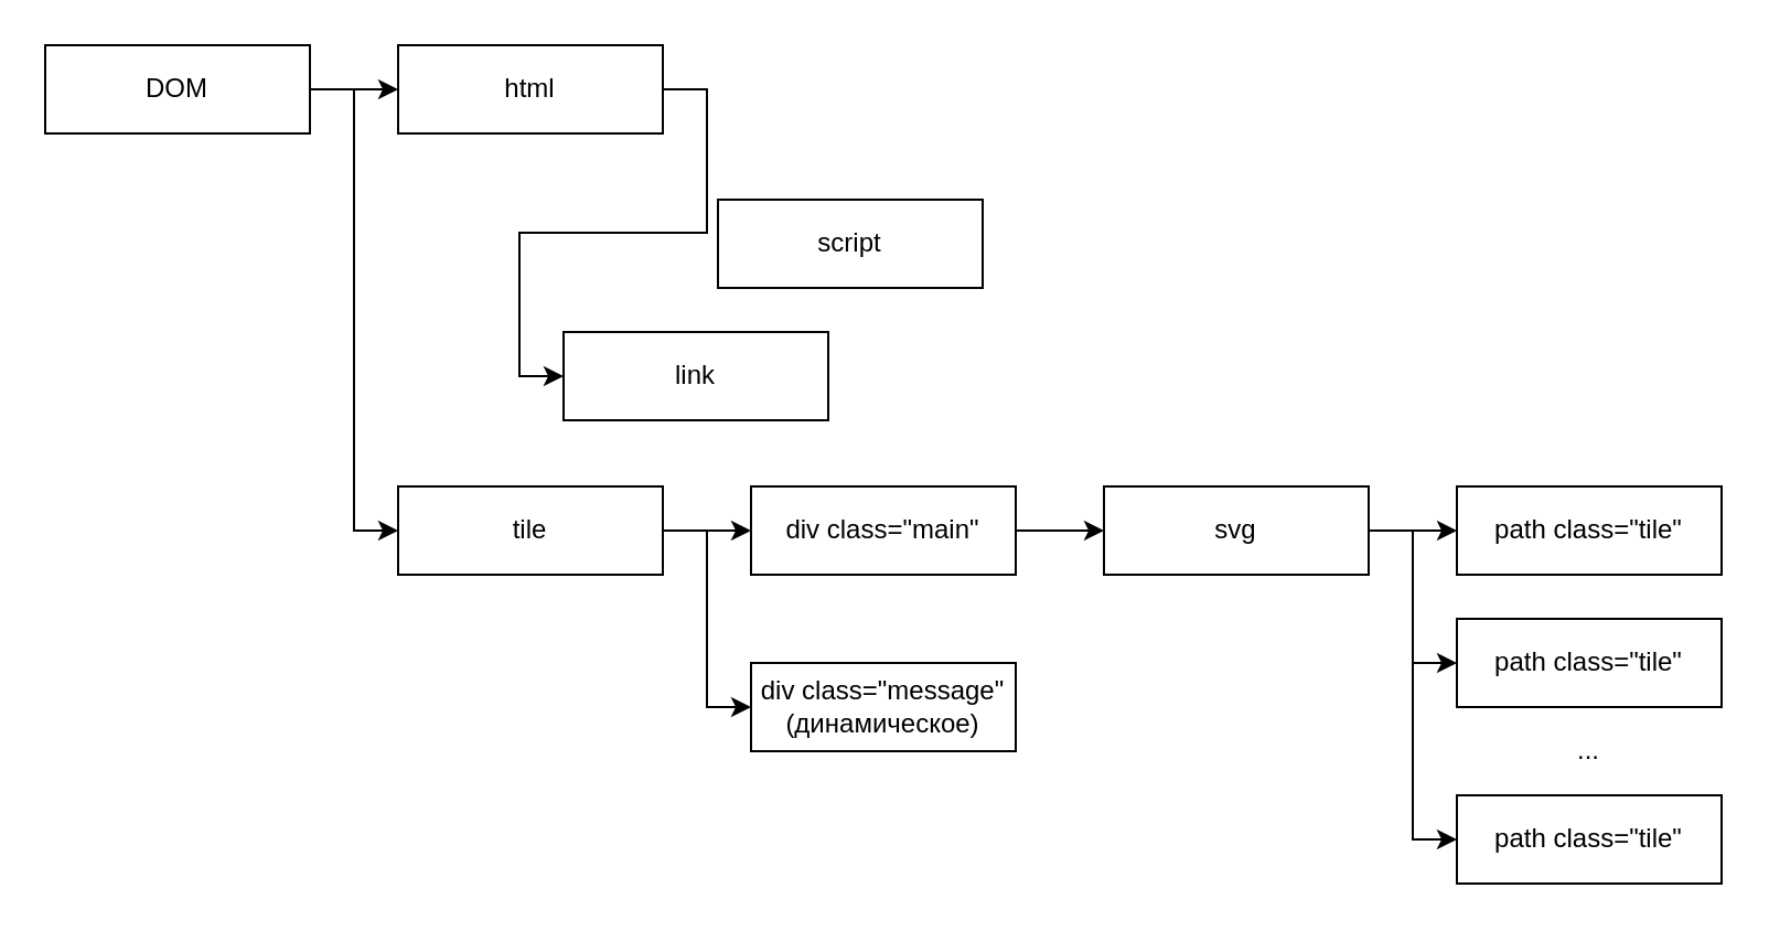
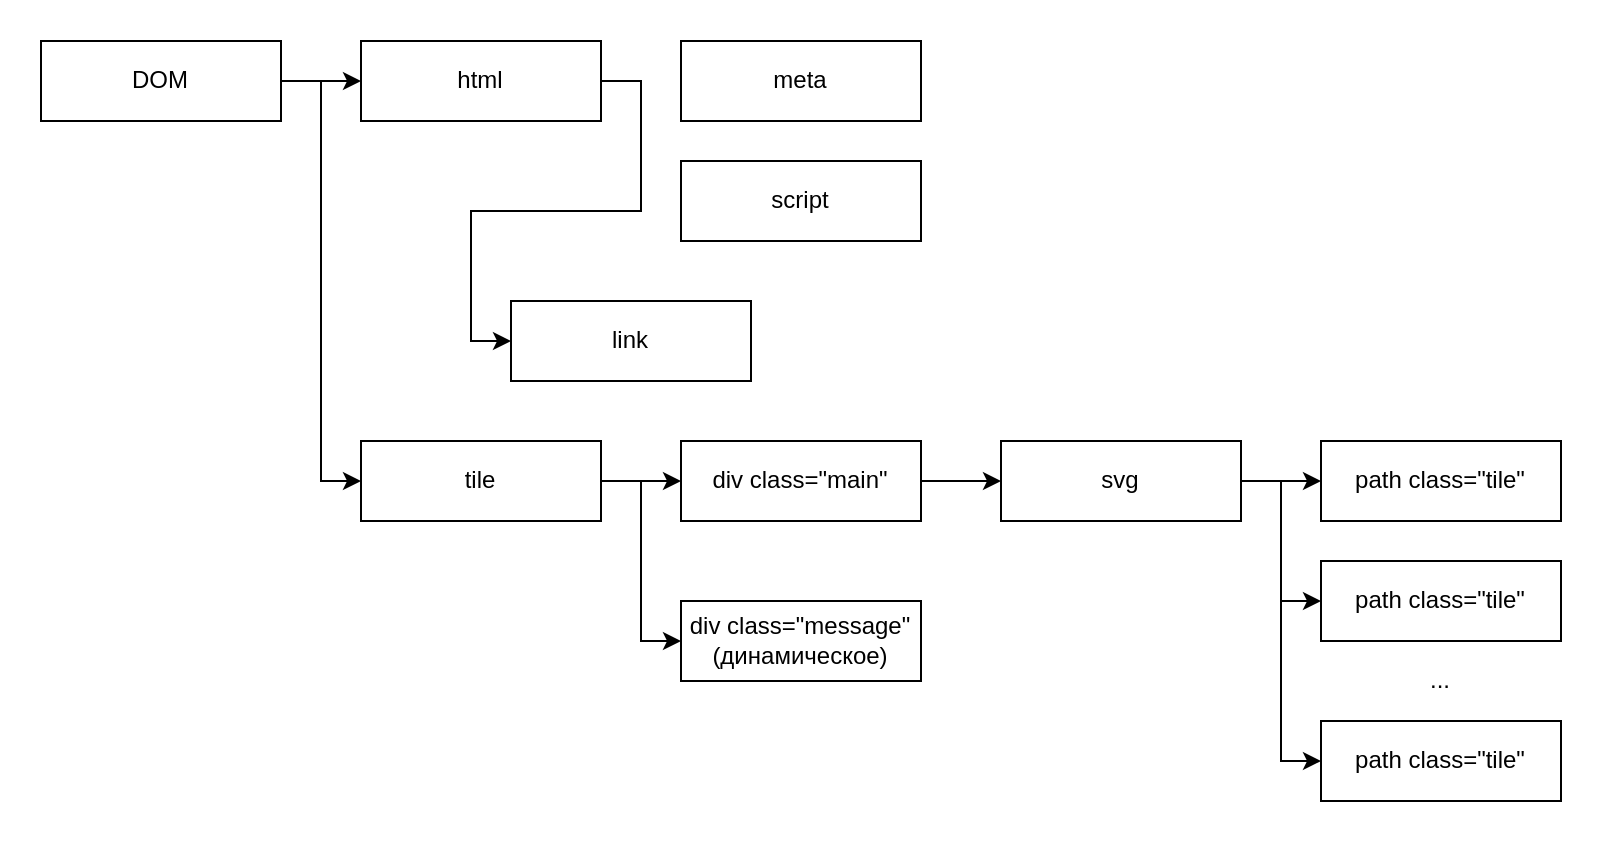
  <mxCell id="0" />
  <mxCell id="1" parent="0" />
  <mxCell id="2" style="edgeStyle=orthogonalEdgeStyle;rounded=0;orthogonalLoop=1;jettySize=auto;html=1;exitX=1;exitY=0.5;exitDx=0;exitDy=0;entryX=0;entryY=0.5;entryDx=0;entryDy=0;" edge="1" parent="1" source="4" target="6"><mxGeometry relative="1" as="geometry" /></mxCell>
  <mxCell id="3" style="edgeStyle=orthogonalEdgeStyle;rounded=0;orthogonalLoop=1;jettySize=auto;html=1;exitX=1;exitY=0.5;exitDx=0;exitDy=0;entryX=0;entryY=0.5;entryDx=0;entryDy=0;" edge="1" parent="1" source="4" target="12"><mxGeometry relative="1" as="geometry" /></mxCell>
  <mxCell id="4" value="DOM" style="rounded=0;whiteSpace=wrap;html=1;" vertex="1" parent="1"><mxGeometry x="20" y="20" width="120" height="40" as="geometry" /></mxCell>
  <mxCell id="5" style="edgeStyle=orthogonalEdgeStyle;rounded=0;orthogonalLoop=1;jettySize=auto;html=1;exitX=1;exitY=0.5;exitDx=0;exitDy=0;entryX=0;entryY=0.5;entryDx=0;entryDy=0;" edge="1" parent="1" source="6" target="9"><mxGeometry relative="1" as="geometry" /></mxCell>
  <mxCell id="6" value="html" style="rounded=0;whiteSpace=wrap;html=1;" vertex="1" parent="1"><mxGeometry x="180" y="20" width="120" height="40" as="geometry" /></mxCell>
- <mxCell id="8" value="script" style="rounded=0;whiteSpace=wrap;html=1;" vertex="1" parent="1"><mxGeometry x="325" y="90" width="120" height="40" as="geometry" /></mxCell>
+ <mxCell id="7" value="meta" style="rounded=0;whiteSpace=wrap;html=1;" vertex="1" parent="1"><mxGeometry x="340" y="20" width="120" height="40" as="geometry" /></mxCell>
+ <mxCell id="8" value="script" style="rounded=0;whiteSpace=wrap;html=1;" vertex="1" parent="1"><mxGeometry x="340" y="80" width="120" height="40" as="geometry" /></mxCell>
  <mxCell id="9" value="link" style="rounded=0;whiteSpace=wrap;html=1;" vertex="1" parent="1"><mxGeometry x="255" y="150" width="120" height="40" as="geometry" /></mxCell>
  <mxCell id="10" style="edgeStyle=orthogonalEdgeStyle;rounded=0;orthogonalLoop=1;jettySize=auto;html=1;exitX=1;exitY=0.5;exitDx=0;exitDy=0;entryX=0;entryY=0.5;entryDx=0;entryDy=0;" edge="1" parent="1" source="12" target="14"><mxGeometry relative="1" as="geometry" /></mxCell>
  <mxCell id="11" style="edgeStyle=orthogonalEdgeStyle;rounded=0;orthogonalLoop=1;jettySize=auto;html=1;exitX=1;exitY=0.5;exitDx=0;exitDy=0;entryX=0;entryY=0.5;entryDx=0;entryDy=0;" edge="1" parent="1" source="12" target="23"><mxGeometry relative="1" as="geometry" /></mxCell>
  <mxCell id="12" value="tile" style="rounded=0;whiteSpace=wrap;html=1;" vertex="1" parent="1"><mxGeometry x="180" y="220" width="120" height="40" as="geometry" /></mxCell>
  <mxCell id="13" style="edgeStyle=orthogonalEdgeStyle;rounded=0;orthogonalLoop=1;jettySize=auto;html=1;entryX=0;entryY=0.5;entryDx=0;entryDy=0;" edge="1" parent="1" source="14" target="18"><mxGeometry relative="1" as="geometry" /></mxCell>
  <mxCell id="14" value="div class=&quot;main&quot;" style="rounded=0;whiteSpace=wrap;html=1;" vertex="1" parent="1"><mxGeometry x="340" y="220" width="120" height="40" as="geometry" /></mxCell>
  <mxCell id="15" style="edgeStyle=orthogonalEdgeStyle;rounded=0;orthogonalLoop=1;jettySize=auto;html=1;exitX=1;exitY=0.5;exitDx=0;exitDy=0;entryX=0;entryY=0.5;entryDx=0;entryDy=0;" edge="1" parent="1" source="18" target="19"><mxGeometry relative="1" as="geometry" /></mxCell>
  <mxCell id="16" style="edgeStyle=orthogonalEdgeStyle;rounded=0;orthogonalLoop=1;jettySize=auto;html=1;exitX=1;exitY=0.5;exitDx=0;exitDy=0;entryX=0;entryY=0.5;entryDx=0;entryDy=0;" edge="1" parent="1" source="18" target="20"><mxGeometry relative="1" as="geometry" /></mxCell>
  <mxCell id="17" style="edgeStyle=orthogonalEdgeStyle;rounded=0;orthogonalLoop=1;jettySize=auto;html=1;exitX=1;exitY=0.5;exitDx=0;exitDy=0;entryX=0;entryY=0.5;entryDx=0;entryDy=0;" edge="1" parent="1" source="18" target="21"><mxGeometry relative="1" as="geometry" /></mxCell>
  <mxCell id="18" value="svg" style="rounded=0;whiteSpace=wrap;html=1;" vertex="1" parent="1"><mxGeometry x="500" y="220" width="120" height="40" as="geometry" /></mxCell>
  <mxCell id="19" value="path class=&quot;tile&quot;" style="rounded=0;whiteSpace=wrap;html=1;" vertex="1" parent="1"><mxGeometry x="660" y="220" width="120" height="40" as="geometry" /></mxCell>
  <mxCell id="20" value="path class=&quot;tile&quot;" style="rounded=0;whiteSpace=wrap;html=1;" vertex="1" parent="1"><mxGeometry x="660" y="280" width="120" height="40" as="geometry" /></mxCell>
  <mxCell id="21" value="path class=&quot;tile&quot;" style="rounded=0;whiteSpace=wrap;html=1;" vertex="1" parent="1"><mxGeometry x="660" y="360" width="120" height="40" as="geometry" /></mxCell>
  <mxCell id="22" value="..." style="text;html=1;align=center;verticalAlign=middle;whiteSpace=wrap;rounded=0;" vertex="1" parent="1"><mxGeometry x="660" y="320" width="120" height="40" as="geometry" /></mxCell>
  <mxCell id="23" value="div class=&quot;message&quot;&lt;div&gt;(динамическое)&lt;/div&gt;" style="rounded=0;whiteSpace=wrap;html=1;" vertex="1" parent="1"><mxGeometry x="340" y="300" width="120" height="40" as="geometry" /></mxCell>
